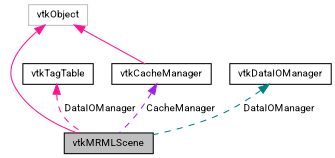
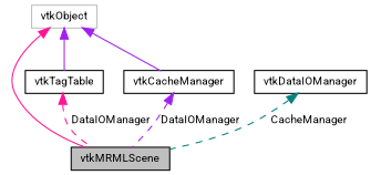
  digraph {
    fontname=Roboto
    node [color=black fontname=Roboto fontsize=10 shape=record]
    edge [color=purple dir=back fontname=Roboto fontsize=10 labelfontname=Helvetica labelfontsize=10 style=solid]
    n1 [fillcolor=grey75 fontcolor=black height=0.2 label=vtkMRMLScene style=filled width=0.4]
    n2 [color=grey75 height=0.2 label=vtkObject width=0.4]
    n3 [height=0.2 label=vtkTagTable width=0.4]
    n4 [height=0.2 label=vtkCacheManager width=0.4]
    n5 [height=0.2 label=vtkDataIOManager width=0.4]
    n2 -> n1 [color=deeppink]
-   n2 -> n4 [color=deeppink]
+   n2 -> n3
+   n2 -> n4
    n3 -> n1 [color=deeppink label=" DataIOManager" style=dashed]
-   n4 -> n1 [label=" CacheManager" style=dashed]
-   n5 -> n1 [color=teal label=" DataIOManager" style=dashed]
+   n4 -> n1 [label=" DataIOManager" style=dashed]
+   n5 -> n1 [color=teal label=" CacheManager" style=dashed]
  }
